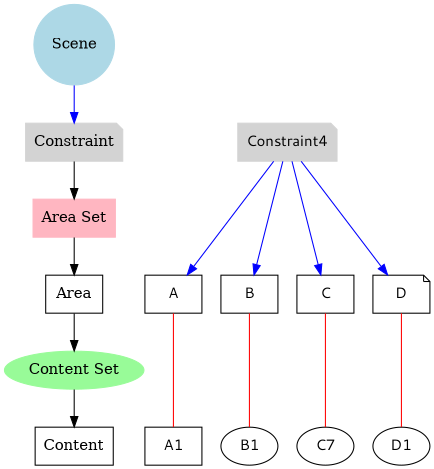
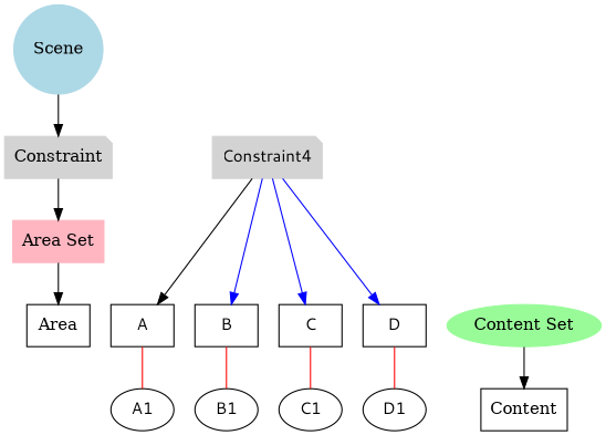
  digraph {
    clusterrank=global
    rankdir=TB
    node [shape=box fontname="Meiryo UI"]
    Area [fontname=""]
    n2 [label=A]
    n3 [label=B]
    n4 [label=C]
-   n5 [label=D shape=note]
+   n5 [label=D]
    Content [fontname=""]
-   n7 [label=A1]
+   n7 [label=A1 shape=ellipse]
    n8 [label=B1 shape=ellipse]
-   n9 [label=C7 shape=ellipse]
+   n9 [label=C1 shape=ellipse]
    n10 [label=D1 shape=ellipse]
    Constraint [color=lightgrey shape=note style=filled fontname=""]
    n12 [color=lightgrey label=Constraint4 shape=note style=filled]
    "Area Set" [color=lightpink style=filled fontname=""]
    "Content Set" [color=palegreen shape=ellipse style=filled fontname=""]
    Scene [color=lightblue shape=circle style=filled fontname=""]
    subgraph sub_1 {
      rank=same
      Area
      n2
      n3
      n4
      n5
    }
    subgraph sub_2 {
      rank=same
      Content
      n7
      n8
      n9
      n10
    }
    subgraph sub_3 {
      rank=same
      Constraint
      n12
    }
    subgraph sub_4 {
      rank=same
      Constraint
    }
    subgraph sub_5 {
      rank=same
      Constraint
    }
    subgraph sub_6 {
      "Area Set"
    }
    subgraph sub_7 {
      "Content Set"
    }
    subgraph sub_8 {
      rank=same
      Scene
    }
-   Area -> "Content Set"
    n2 -> n7 [color=red dir=none]
    n3 -> n8 [color=red dir=none]
    n4 -> n9 [color=red dir=none]
    n5 -> n10 [color=red dir=none]
    Constraint -> "Area Set"
-   n12 -> n2 [color=blue]
+   n12 -> n2 [color=black]
    n12 -> n3 [color=blue]
    n12 -> n4 [color=blue]
    n12 -> n5 [color=blue]
    "Area Set" -> Area
    "Content Set" -> Content
-   Scene -> Constraint [color=blue]
+   Scene -> Constraint
  }
